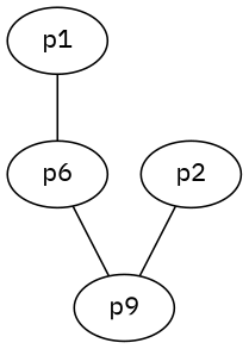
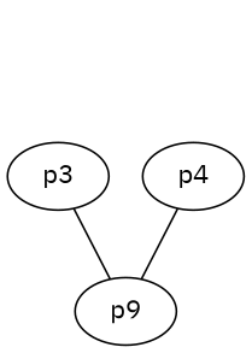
  graph {
    fontname="IBM Plex Mono"
    node [fontname="IBM Plex Mono"]
    edge [fontname="IBM Plex Mono"]
-   p1
-   p3 [label=p6]
+   p3
    n3 [label=p9]
-   p2
-   p1 -- p3
+   p2 [label=p4]
    p3 -- n3
    p2 -- n3
  }
